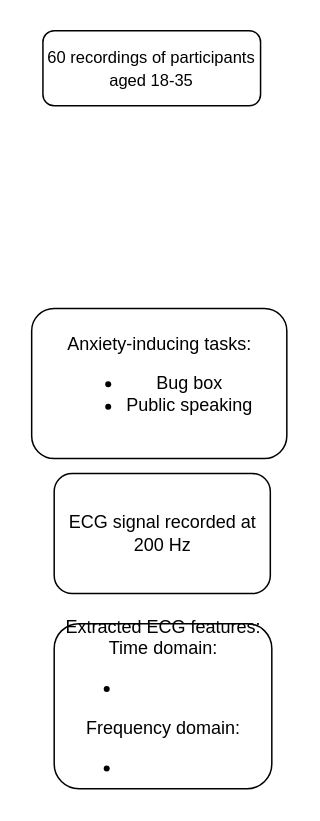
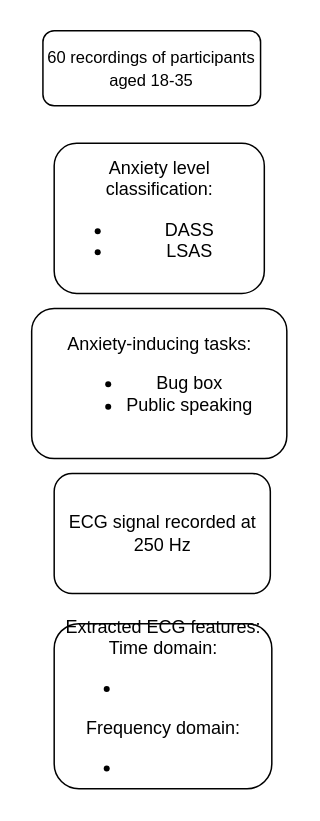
  <mxCell id="0" />
  <mxCell id="1" parent="0" />
  <mxCell id="2" value="&lt;span style=&quot;font-size: 11px;&quot;&gt;60 recordings of participants aged 18-35&lt;/span&gt;" style="rounded=1;whiteSpace=wrap;html=1;fillColor=none;" vertex="1" parent="1"><mxGeometry x="28" y="20" width="145" height="50" as="geometry" /></mxCell>
  <mxCell id="3" value="Anxiety-inducing tasks:&lt;br&gt;&lt;ul&gt;&lt;li&gt;Bug box&lt;/li&gt;&lt;li&gt;Public speaking&lt;/li&gt;&lt;/ul&gt;" style="rounded=1;whiteSpace=wrap;html=1;" vertex="1" parent="1"><mxGeometry x="20.5" y="205" width="170" height="100" as="geometry" /></mxCell>
- <mxCell id="5" value="ECG signal recorded at 200 Hz" style="rounded=1;whiteSpace=wrap;html=1;" vertex="1" parent="1"><mxGeometry x="35.5" y="315" width="144" height="80" as="geometry" /></mxCell>
+ <mxCell id="4" value="Anxiety level classification:&lt;br&gt;&lt;ul&gt;&lt;li&gt;DASS&lt;/li&gt;&lt;li&gt;LSAS&lt;/li&gt;&lt;/ul&gt;" style="rounded=1;whiteSpace=wrap;html=1;" vertex="1" parent="1"><mxGeometry x="35.5" y="95" width="140" height="100" as="geometry" /></mxCell>
+ <mxCell id="5" value="ECG signal recorded at 250 Hz" style="rounded=1;whiteSpace=wrap;html=1;" vertex="1" parent="1"><mxGeometry x="35.5" y="315" width="144" height="80" as="geometry" /></mxCell>
  <mxCell id="6" value="Extracted ECG features:&lt;br&gt;Time domain:&lt;br&gt;&lt;ul&gt;&lt;li&gt;&lt;br&gt;&lt;/li&gt;&lt;/ul&gt;Frequency domain:&lt;br&gt;&lt;ul&gt;&lt;li&gt;&lt;br&gt;&lt;/li&gt;&lt;/ul&gt;" style="rounded=1;whiteSpace=wrap;html=1;" vertex="1" parent="1"><mxGeometry x="35.5" y="415" width="145" height="110" as="geometry" /></mxCell>
